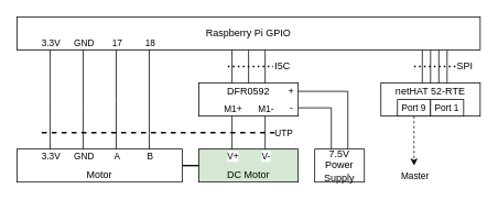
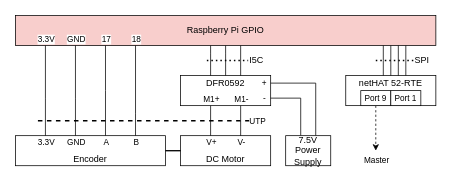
  <mxCell id="0" />
  <mxCell id="1" parent="0" />
  <mxCell id="2" value="netHAT 52-RTE" style="rounded=0;whiteSpace=wrap;html=1;align=center;verticalAlign=top;spacing=-2;" vertex="1" parent="1"><mxGeometry x="460" y="100" width="120" height="40" as="geometry" /></mxCell>
- <mxCell id="3" value="&lt;div&gt;DC Motor&lt;br&gt;&lt;/div&gt;" style="rounded=0;whiteSpace=wrap;html=1;align=center;verticalAlign=bottom;spacing=2;fillColor=#d5e8d4;" vertex="1" parent="1"><mxGeometry x="240" y="180" width="120" height="40" as="geometry" /></mxCell>
+ <mxCell id="3" value="&lt;div&gt;DC Motor&lt;br&gt;&lt;/div&gt;" style="rounded=0;whiteSpace=wrap;html=1;align=center;verticalAlign=bottom;spacing=2;" vertex="1" parent="1"><mxGeometry x="240" y="180" width="120" height="40" as="geometry" /></mxCell>
  <mxCell id="4" value="DFR0592" style="rounded=0;whiteSpace=wrap;html=1;verticalAlign=top;spacing=-2;" vertex="1" parent="1"><mxGeometry x="240" y="100" width="120" height="40" as="geometry" /></mxCell>
- <mxCell id="5" value="&lt;div&gt;Raspberry Pi GPIO&lt;/div&gt;" style="rounded=0;whiteSpace=wrap;html=1;" vertex="1" parent="1"><mxGeometry x="20" y="20" width="560" height="40" as="geometry" /></mxCell>
- <mxCell id="6" value="&lt;div&gt;Motor&lt;/div&gt;" style="rounded=0;whiteSpace=wrap;html=1;verticalAlign=bottom;" vertex="1" parent="1"><mxGeometry x="20" y="180" width="200" height="40" as="geometry" /></mxCell>
+ <mxCell id="5" value="&lt;div&gt;Raspberry Pi GPIO&lt;/div&gt;" style="rounded=0;whiteSpace=wrap;html=1;fillColor=#f8cecc;" vertex="1" parent="1"><mxGeometry x="20" y="20" width="560" height="40" as="geometry" /></mxCell>
+ <mxCell id="6" value="&lt;div&gt;Encoder&lt;/div&gt;" style="rounded=0;whiteSpace=wrap;html=1;verticalAlign=bottom;" vertex="1" parent="1"><mxGeometry x="20" y="180" width="200" height="40" as="geometry" /></mxCell>
  <mxCell id="7" style="edgeStyle=orthogonalEdgeStyle;rounded=0;orthogonalLoop=1;jettySize=auto;html=1;strokeColor=default;endArrow=none;endFill=0;" edge="1" parent="1" source="5" target="4"><mxGeometry relative="1" as="geometry"><mxPoint x="280" y="50" as="sourcePoint" /><mxPoint x="290" y="80" as="targetPoint" /><Array as="points"><mxPoint x="280" y="70" /><mxPoint x="280" y="70" /></Array></mxGeometry></mxCell>
  <mxCell id="8" style="edgeStyle=orthogonalEdgeStyle;rounded=0;orthogonalLoop=1;jettySize=auto;html=1;strokeColor=default;endArrow=none;endFill=0;" edge="1" parent="1" source="5" target="4"><mxGeometry relative="1" as="geometry"><mxPoint x="320" y="50" as="sourcePoint" /><Array as="points"><mxPoint x="320" y="62" /><mxPoint x="320" y="62" /></Array></mxGeometry></mxCell>
  <mxCell id="9" style="edgeStyle=orthogonalEdgeStyle;rounded=0;orthogonalLoop=1;jettySize=auto;html=1;endArrow=none;endFill=0;strokeColor=default;" edge="1" parent="1" source="5" target="4"><mxGeometry relative="1" as="geometry"><mxPoint x="300" y="50" as="sourcePoint" /><mxPoint x="280" y="80" as="targetPoint" /><Array as="points"><mxPoint x="300" y="70" /><mxPoint x="300" y="70" /></Array></mxGeometry></mxCell>
  <mxCell id="10" style="edgeStyle=orthogonalEdgeStyle;rounded=0;orthogonalLoop=1;jettySize=auto;html=1;endArrow=none;endFill=0;strokeColor=default;" edge="1" parent="1" source="5" target="6"><mxGeometry relative="1" as="geometry"><Array as="points"><mxPoint x="100" y="130" /><mxPoint x="100" y="130" /></Array></mxGeometry></mxCell>
  <mxCell id="11" value="&lt;div&gt;GND&lt;/div&gt;" style="edgeLabel;html=1;align=center;verticalAlign=top;resizable=0;points=[];spacing=-2;" vertex="1" connectable="0" parent="10"><mxGeometry x="-0.173" y="-3" relative="1" as="geometry"><mxPoint x="3" y="70" as="offset" /></mxGeometry></mxCell>
  <mxCell id="12" value="GND" style="edgeLabel;html=1;align=center;verticalAlign=bottom;resizable=0;points=[];" vertex="1" connectable="0" parent="10"><mxGeometry x="-0.894" relative="1" as="geometry"><mxPoint y="-6" as="offset" /></mxGeometry></mxCell>
  <mxCell id="13" style="edgeStyle=orthogonalEdgeStyle;rounded=0;orthogonalLoop=1;jettySize=auto;html=1;endArrow=none;endFill=0;strokeColor=default;" edge="1" parent="1" source="5" target="6"><mxGeometry relative="1" as="geometry"><Array as="points"><mxPoint x="60" y="130" /><mxPoint x="60" y="130" /></Array></mxGeometry></mxCell>
  <mxCell id="14" value="3.3V" style="edgeLabel;html=1;align=center;verticalAlign=top;resizable=0;points=[];spacing=-2;" vertex="1" connectable="0" parent="13"><mxGeometry x="-0.198" relative="1" as="geometry"><mxPoint y="72" as="offset" /></mxGeometry></mxCell>
  <mxCell id="15" value="3.3V" style="edgeLabel;html=1;align=center;verticalAlign=bottom;resizable=0;points=[];" vertex="1" connectable="0" parent="13"><mxGeometry x="-0.761" relative="1" as="geometry"><mxPoint y="-14" as="offset" /></mxGeometry></mxCell>
  <mxCell id="16" style="edgeStyle=orthogonalEdgeStyle;rounded=0;orthogonalLoop=1;jettySize=auto;html=1;endArrow=none;endFill=0;strokeColor=default;" edge="1" parent="1" source="5" target="6"><mxGeometry relative="1" as="geometry"><Array as="points"><mxPoint x="140" y="120" /><mxPoint x="140" y="120" /></Array></mxGeometry></mxCell>
  <mxCell id="17" value="&lt;div&gt;A&lt;/div&gt;" style="edgeLabel;html=1;align=center;verticalAlign=top;resizable=0;points=[];spacing=-2;" vertex="1" connectable="0" parent="16"><mxGeometry x="-0.143" relative="1" as="geometry"><mxPoint y="69" as="offset" /></mxGeometry></mxCell>
  <mxCell id="18" value="17" style="edgeLabel;html=1;align=center;verticalAlign=bottom;resizable=0;points=[];" vertex="1" connectable="0" parent="16"><mxGeometry x="-0.858" y="-1" relative="1" as="geometry"><mxPoint x="1" y="-9" as="offset" /></mxGeometry></mxCell>
  <mxCell id="19" style="edgeStyle=orthogonalEdgeStyle;rounded=0;orthogonalLoop=1;jettySize=auto;html=1;endArrow=none;endFill=0;strokeColor=default;" edge="1" parent="1" source="5" target="6"><mxGeometry relative="1" as="geometry"><Array as="points"><mxPoint x="180" y="150" /><mxPoint x="180" y="150" /></Array></mxGeometry></mxCell>
  <mxCell id="20" value="&lt;div&gt;B&lt;/div&gt;" style="edgeLabel;html=1;align=center;verticalAlign=top;resizable=0;points=[];spacing=-2;" vertex="1" connectable="0" parent="19"><mxGeometry x="-0.139" relative="1" as="geometry"><mxPoint y="68" as="offset" /></mxGeometry></mxCell>
  <mxCell id="21" value="&lt;div align=&quot;center&quot;&gt;18&lt;/div&gt;" style="edgeLabel;html=1;align=center;verticalAlign=bottom;resizable=0;points=[];" vertex="1" connectable="0" parent="19"><mxGeometry x="-0.87" relative="1" as="geometry"><mxPoint y="-8" as="offset" /></mxGeometry></mxCell>
  <mxCell id="22" style="edgeStyle=orthogonalEdgeStyle;rounded=0;orthogonalLoop=1;jettySize=auto;html=1;endArrow=none;endFill=0;strokeColor=default;" edge="1" parent="1" target="2"><mxGeometry relative="1" as="geometry"><mxPoint x="540" y="60" as="sourcePoint" /><Array as="points"><mxPoint x="540" y="80" /><mxPoint x="540" y="80" /></Array></mxGeometry></mxCell>
  <mxCell id="23" style="edgeStyle=orthogonalEdgeStyle;rounded=0;orthogonalLoop=1;jettySize=auto;html=1;endArrow=none;endFill=0;strokeColor=default;" edge="1" parent="1" target="2"><mxGeometry relative="1" as="geometry"><mxPoint x="530" y="60" as="sourcePoint" /><Array as="points"><mxPoint x="530" y="80" /><mxPoint x="530" y="80" /></Array></mxGeometry></mxCell>
  <mxCell id="24" style="edgeStyle=orthogonalEdgeStyle;rounded=0;orthogonalLoop=1;jettySize=auto;html=1;endArrow=none;endFill=0;strokeColor=default;" edge="1" parent="1" target="2"><mxGeometry relative="1" as="geometry"><mxPoint x="520" y="60" as="sourcePoint" /><Array as="points"><mxPoint x="520" y="80" /><mxPoint x="520" y="80" /></Array></mxGeometry></mxCell>
  <mxCell id="25" style="edgeStyle=orthogonalEdgeStyle;rounded=0;orthogonalLoop=1;jettySize=auto;html=1;endArrow=none;endFill=0;strokeColor=default;" edge="1" parent="1" target="2"><mxGeometry relative="1" as="geometry"><mxPoint x="510" y="60" as="sourcePoint" /><Array as="points"><mxPoint x="510" y="80" /><mxPoint x="510" y="80" /></Array></mxGeometry></mxCell>
  <mxCell id="26" style="edgeStyle=orthogonalEdgeStyle;rounded=0;orthogonalLoop=1;jettySize=auto;html=1;endArrow=none;endFill=0;strokeColor=default;" edge="1" parent="1" source="4" target="3"><mxGeometry relative="1" as="geometry"><Array as="points"><mxPoint x="280" y="160" /><mxPoint x="280" y="160" /></Array></mxGeometry></mxCell>
  <mxCell id="27" value="V+" style="edgeLabel;html=1;align=center;verticalAlign=top;resizable=0;points=[];spacing=-2;" vertex="1" connectable="0" parent="26"><mxGeometry x="-0.127" relative="1" as="geometry"><mxPoint y="23" as="offset" /></mxGeometry></mxCell>
  <mxCell id="28" value="M1+" style="edgeLabel;html=1;align=center;verticalAlign=bottom;resizable=0;points=[];" vertex="1" connectable="0" parent="26"><mxGeometry x="-0.745" relative="1" as="geometry"><mxPoint y="-5" as="offset" /></mxGeometry></mxCell>
  <mxCell id="29" style="edgeStyle=orthogonalEdgeStyle;rounded=0;orthogonalLoop=1;jettySize=auto;html=1;endArrow=none;endFill=0;strokeColor=default;" edge="1" parent="1" source="4" target="3"><mxGeometry relative="1" as="geometry"><Array as="points"><mxPoint x="320" y="160" /><mxPoint x="320" y="160" /></Array></mxGeometry></mxCell>
  <mxCell id="30" value="&lt;div&gt;V-&lt;/div&gt;" style="edgeLabel;html=1;align=center;verticalAlign=top;resizable=0;points=[];spacing=-2;" vertex="1" connectable="0" parent="29"><mxGeometry x="-0.185" relative="1" as="geometry"><mxPoint y="24" as="offset" /></mxGeometry></mxCell>
  <mxCell id="31" value="&lt;div&gt;M1-&lt;/div&gt;" style="edgeLabel;html=1;align=center;verticalAlign=bottom;resizable=0;points=[];" vertex="1" connectable="0" parent="29"><mxGeometry x="-0.722" relative="1" as="geometry"><mxPoint y="-6" as="offset" /></mxGeometry></mxCell>
  <mxCell id="32" value="I5C" style="text;html=1;strokeColor=none;fillColor=none;align=left;verticalAlign=middle;whiteSpace=wrap;rounded=0;" vertex="1" parent="1"><mxGeometry x="330" y="70" width="30" height="20" as="geometry" /></mxCell>
  <mxCell id="33" value="" style="endArrow=none;dashed=1;html=1;strokeWidth=2;entryX=0;entryY=0.5;entryDx=0;entryDy=0;dashPattern=1 2;" edge="1" parent="1" target="32"><mxGeometry width="50" height="50" relative="1" as="geometry"><mxPoint x="275" y="80" as="sourcePoint" /><mxPoint x="325" y="60" as="targetPoint" /><Array as="points"><mxPoint x="310" y="80" /></Array></mxGeometry></mxCell>
  <mxCell id="34" style="edgeStyle=orthogonalEdgeStyle;rounded=0;orthogonalLoop=1;jettySize=auto;html=1;endArrow=none;endFill=0;strokeColor=default;dashed=0;dashPattern=1 2;" edge="1" parent="1" source="3" target="6"><mxGeometry relative="1" as="geometry" /></mxCell>
  <mxCell id="35" style="edgeStyle=orthogonalEdgeStyle;rounded=0;orthogonalLoop=1;jettySize=auto;html=1;dashed=1;endArrow=classic;endFill=1;strokeColor=default;align=left;" edge="1" parent="1" source="2"><mxGeometry relative="1" as="geometry"><mxPoint x="500" y="200" as="targetPoint" /><Array as="points"><mxPoint x="500" y="170" /><mxPoint x="500" y="170" /></Array></mxGeometry></mxCell>
  <mxCell id="36" value="Master" style="edgeLabel;html=1;align=center;verticalAlign=top;resizable=0;points=[];" vertex="1" connectable="0" parent="35"><mxGeometry x="0.667" y="-1" relative="1" as="geometry"><mxPoint x="1" y="10" as="offset" /></mxGeometry></mxCell>
  <mxCell id="37" value="" style="endArrow=none;dashed=1;html=1;strokeWidth=2;align=left;dashPattern=1 2;entryX=0;entryY=0.5;entryDx=0;entryDy=0;" edge="1" parent="1" target="38"><mxGeometry width="50" height="50" relative="1" as="geometry"><mxPoint x="500" y="80" as="sourcePoint" /><mxPoint x="550" y="80" as="targetPoint" /></mxGeometry></mxCell>
  <mxCell id="38" value="SPI" style="text;html=1;strokeColor=none;fillColor=none;align=left;verticalAlign=middle;whiteSpace=wrap;rounded=0;" vertex="1" parent="1"><mxGeometry x="550" y="70" width="20" height="20" as="geometry" /></mxCell>
  <mxCell id="39" style="edgeStyle=orthogonalEdgeStyle;rounded=0;orthogonalLoop=1;jettySize=auto;html=1;endArrow=none;endFill=0;strokeColor=default;align=left;" edge="1" parent="1" source="43" target="4"><mxGeometry relative="1" as="geometry"><Array as="points"><mxPoint x="400" y="130" /></Array></mxGeometry></mxCell>
  <mxCell id="40" value="&lt;div align=&quot;right&quot;&gt;-&lt;/div&gt;" style="edgeLabel;html=1;align=right;verticalAlign=middle;resizable=0;points=[];spacing=8;" vertex="1" connectable="0" parent="39"><mxGeometry x="0.933" y="-1" relative="1" as="geometry"><mxPoint x="-3" as="offset" /></mxGeometry></mxCell>
  <mxCell id="41" style="edgeStyle=orthogonalEdgeStyle;rounded=0;orthogonalLoop=1;jettySize=auto;html=1;endArrow=none;endFill=0;strokeColor=default;align=left;" edge="1" parent="1" source="43" target="4"><mxGeometry relative="1" as="geometry"><Array as="points"><mxPoint x="420" y="110" /></Array></mxGeometry></mxCell>
  <mxCell id="42" value="&lt;div align=&quot;right&quot;&gt;+&lt;/div&gt;" style="edgeLabel;html=1;align=right;verticalAlign=middle;resizable=0;points=[];spacing=7;" vertex="1" connectable="0" parent="41"><mxGeometry x="0.924" y="-1" relative="1" as="geometry"><mxPoint x="-5" as="offset" /></mxGeometry></mxCell>
  <mxCell id="43" value="7.5V Power Supply" style="rounded=0;whiteSpace=wrap;html=1;align=center;verticalAlign=middle;" vertex="1" parent="1"><mxGeometry x="380" y="180" width="60" height="40" as="geometry" /></mxCell>
  <mxCell id="44" value="" style="endArrow=none;dashed=1;html=1;strokeWidth=2;align=left;" edge="1" parent="1"><mxGeometry width="50" height="50" relative="1" as="geometry"><mxPoint x="50" y="160" as="sourcePoint" /><mxPoint x="340" y="160" as="targetPoint" /></mxGeometry></mxCell>
  <mxCell id="45" value="UTP" style="edgeLabel;html=1;align=left;verticalAlign=middle;resizable=0;points=[];" vertex="1" connectable="0" parent="44"><mxGeometry x="0.94" y="-1" relative="1" as="geometry"><mxPoint x="-1" y="-1" as="offset" /></mxGeometry></mxCell>
  <mxCell id="46" value="&lt;div&gt;Port 9&lt;br&gt;&lt;/div&gt;" style="rounded=0;whiteSpace=wrap;html=1;fontSize=11;align=center;verticalAlign=middle;" vertex="1" parent="1"><mxGeometry x="480" y="120" width="40" height="20" as="geometry" /></mxCell>
  <mxCell id="47" value="&lt;div&gt;Port 1&lt;/div&gt;" style="rounded=0;whiteSpace=wrap;html=1;fontSize=11;align=center;verticalAlign=middle;" vertex="1" parent="1"><mxGeometry x="520" y="120" width="40" height="20" as="geometry" /></mxCell>
